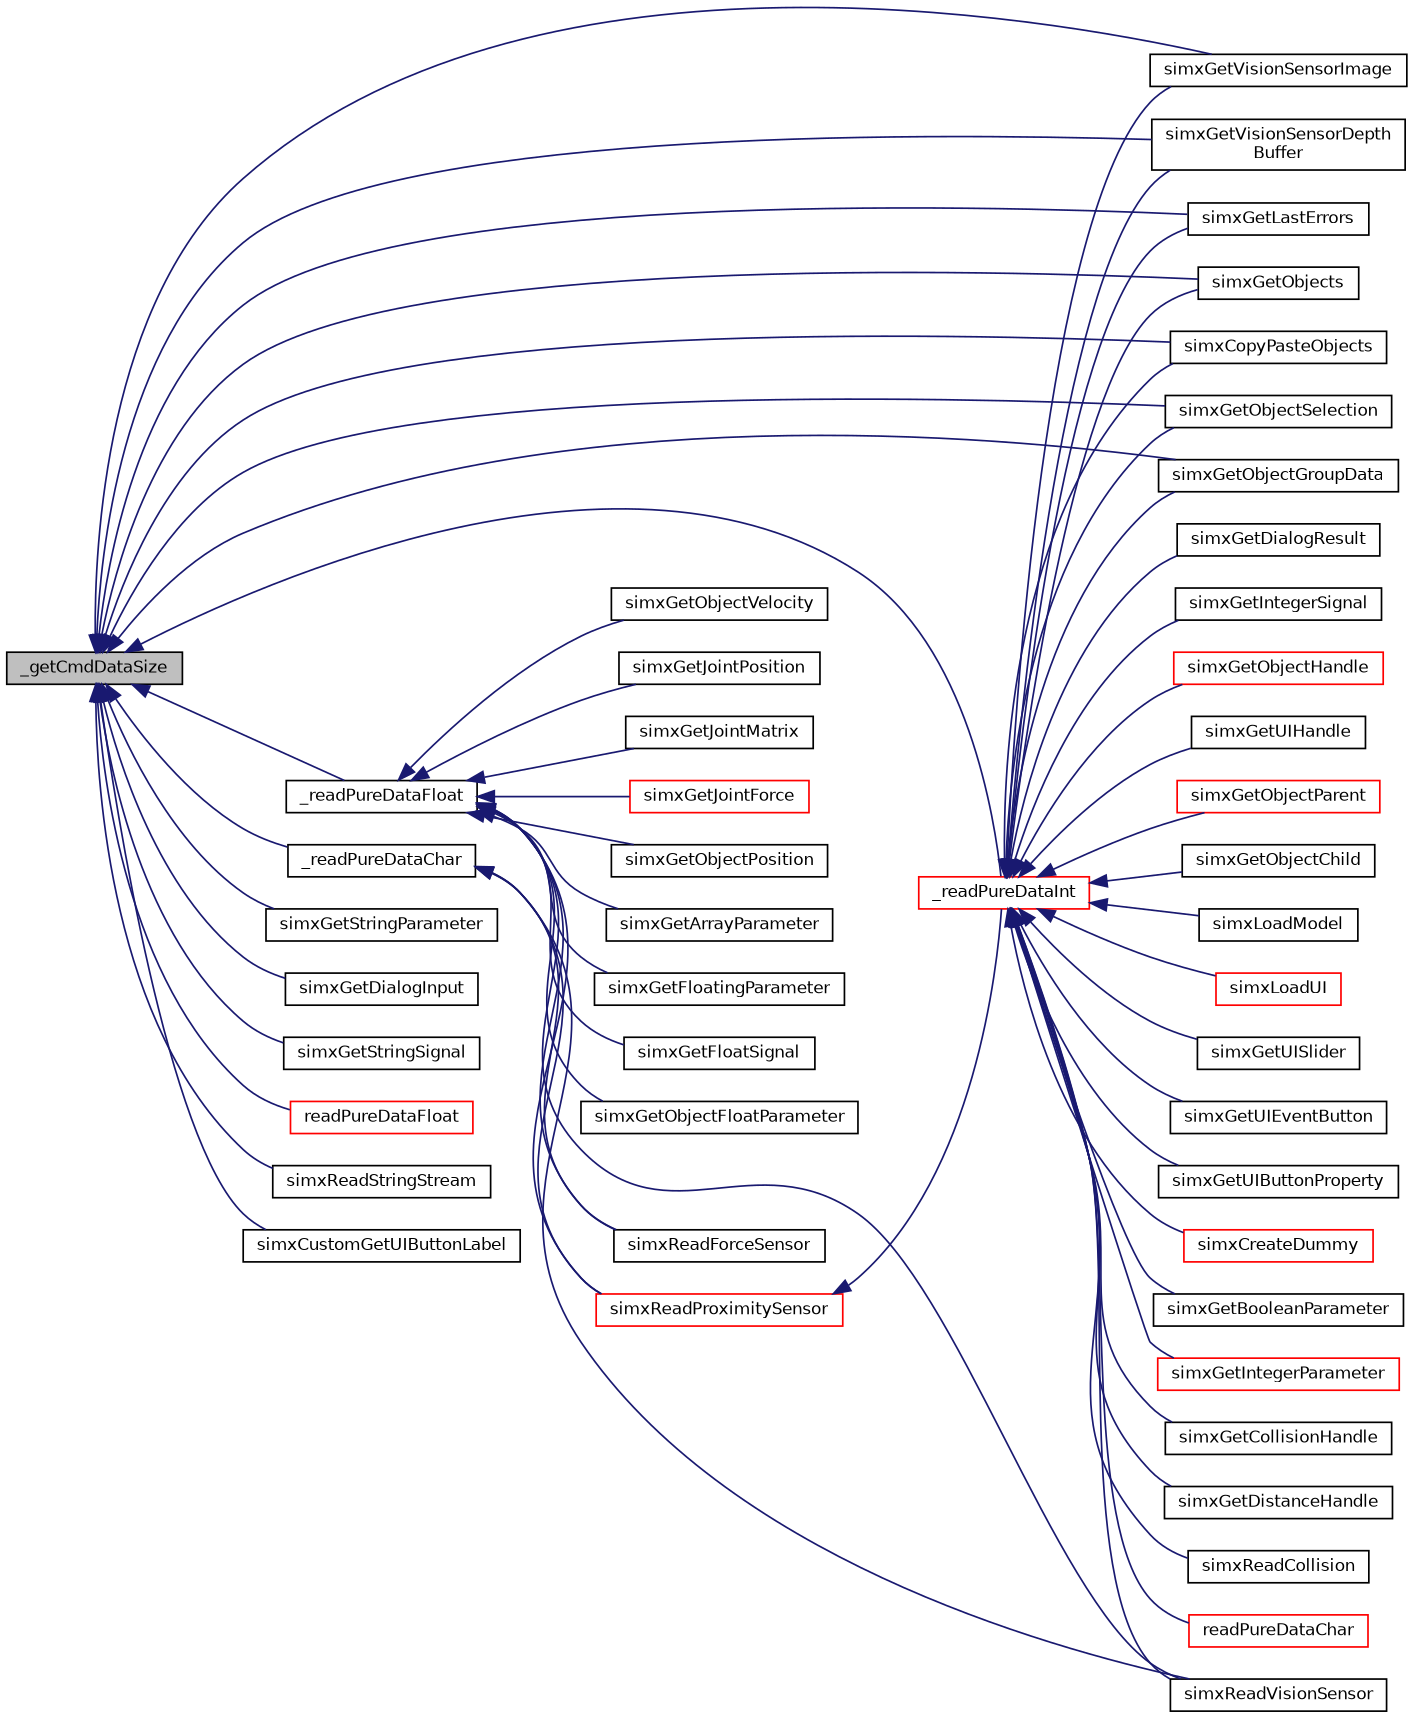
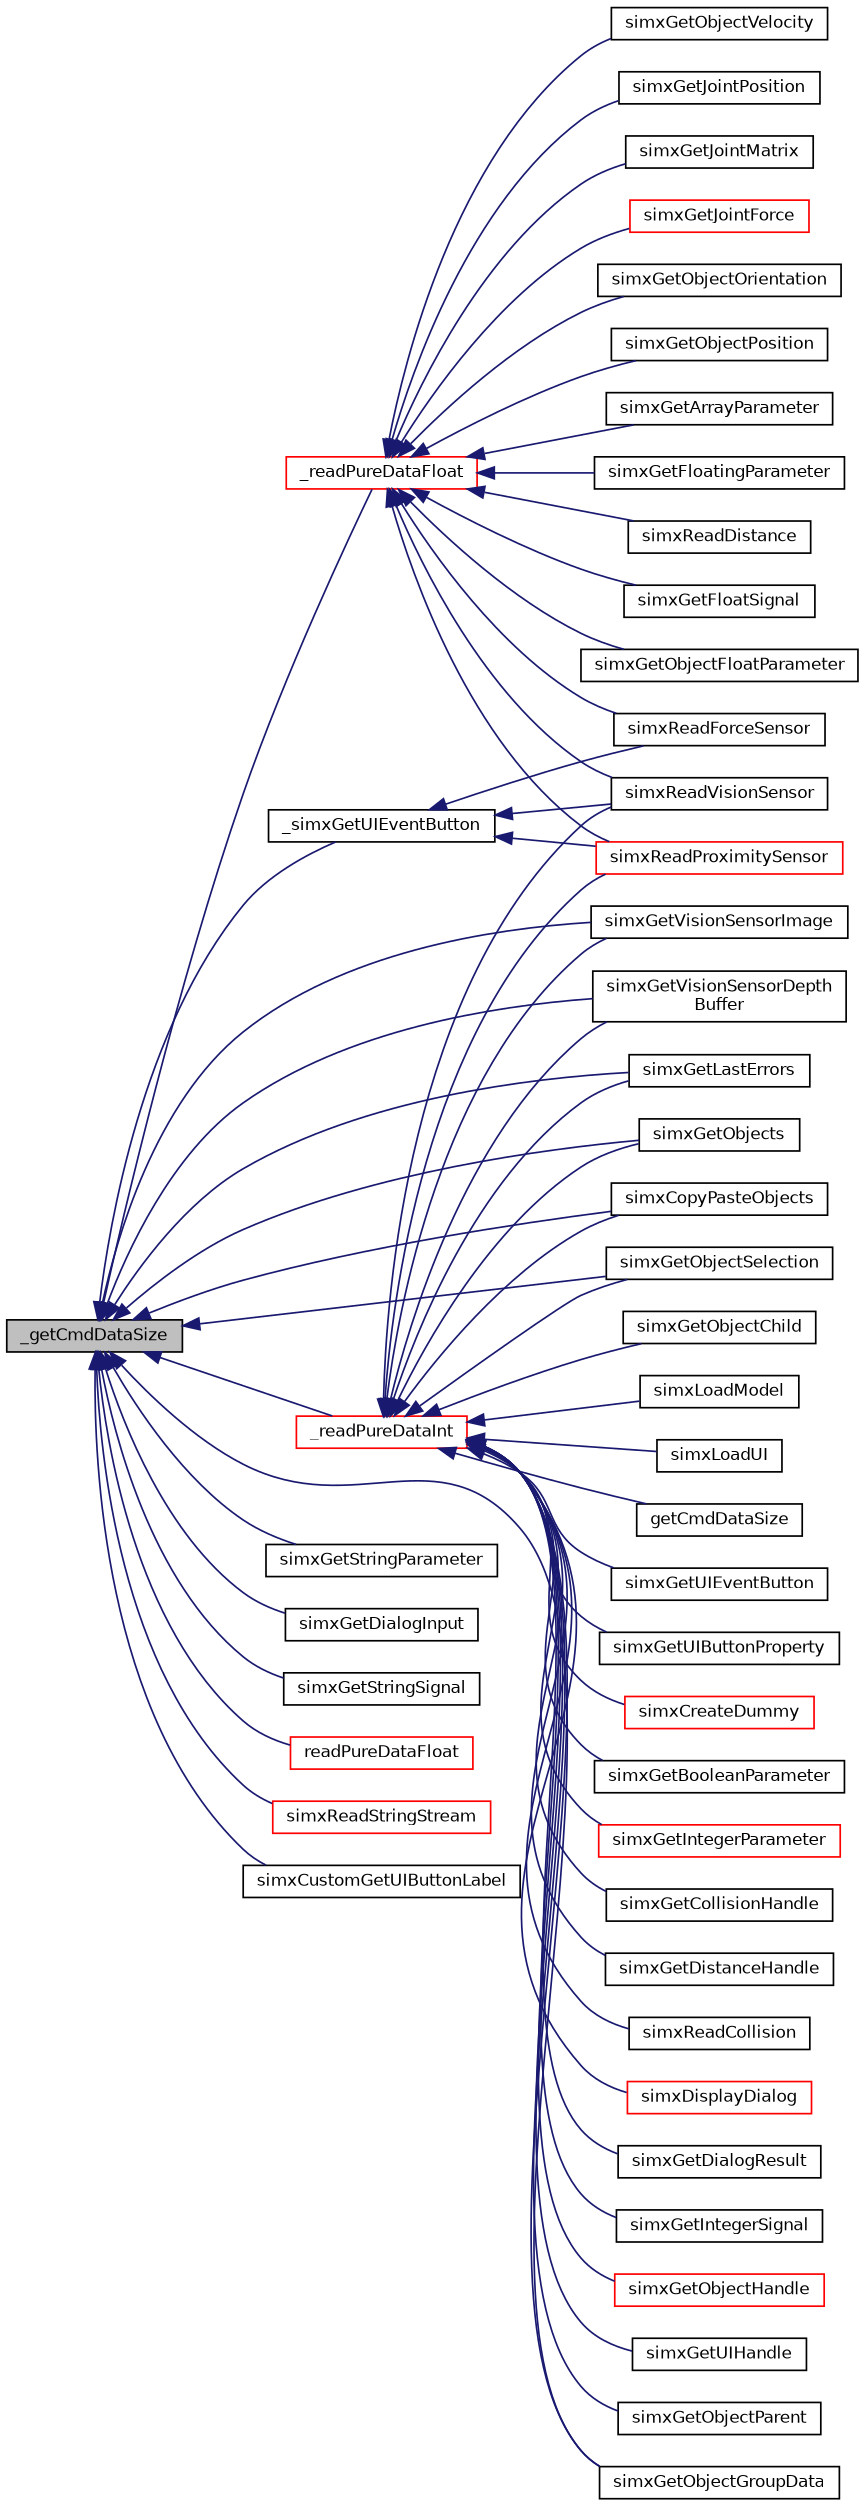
  digraph {
    rankdir=LR
    node [color=black fillcolor=white fontname=Helvetica fontsize=10 shape=record style=filled]
    edge [color=midnightblue dir=back fontname=Helvetica fontsize=10 labelfontname=Helvetica labelfontsize=10 style=solid]
    n1 [fillcolor=grey75 fontcolor=black height=0.2 label=_getCmdDataSize width=0.4]
-   n2 [height=0.2 label=_readPureDataFloat width=0.4]
-   n3 [height=0.2 label=_readPureDataChar width=0.4]
+   n2 [color=red height=0.2 label=_readPureDataFloat width=0.4]
+   n3 [height=0.2 label=_simxGetUIEventButton width=0.4]
    n4 [color=red height=0.2 label=_readPureDataInt width=0.4]
    n5 [height=0.2 label=simxGetVisionSensorImage width=0.4]
    n6 [height=0.2 label="simxGetVisionSensorDepth\lBuffer" width=0.4]
    n7 [height=0.2 label=simxGetLastErrors width=0.4]
    n8 [height=0.2 label=simxGetObjects width=0.4]
    n9 [height=0.2 label=simxCopyPasteObjects width=0.4]
    n10 [height=0.2 label=simxGetObjectSelection width=0.4]
    n11 [height=0.2 label=simxGetObjectGroupData width=0.4]
    n12 [height=0.2 label=simxGetStringParameter width=0.4]
    n13 [height=0.2 label=simxGetDialogInput width=0.4]
    n14 [height=0.2 label=simxGetStringSignal width=0.4]
    n15 [color=red height=0.2 label=readPureDataFloat width=0.4]
-   n16 [height=0.2 label=simxReadStringStream width=0.4]
+   n16 [color=red height=0.2 label=simxReadStringStream width=0.4]
    n17 [height=0.2 label=simxCustomGetUIButtonLabel width=0.4]
    n18 [height=0.2 label=simxGetJointPosition width=0.4]
    n19 [height=0.2 label=simxGetJointMatrix width=0.4]
    n20 [color=red height=0.2 label=simxReadProximitySensor width=0.4]
    n21 [color=red height=0.2 label=simxGetJointForce width=0.4]
    n22 [height=0.2 label=simxReadForceSensor width=0.4]
    n23 [height=0.2 label=simxReadVisionSensor width=0.4]
+   n24 [height=0.2 label=simxGetObjectOrientation width=0.4]
    n25 [height=0.2 label=simxGetObjectPosition width=0.4]
    n26 [height=0.2 label=simxGetArrayParameter width=0.4]
    n27 [height=0.2 label=simxGetFloatingParameter width=0.4]
+   n28 [height=0.2 label=simxReadDistance width=0.4]
    n29 [height=0.2 label=simxGetFloatSignal width=0.4]
    n30 [height=0.2 label=simxGetObjectFloatParameter width=0.4]
    n31 [height=0.2 label=simxGetObjectVelocity width=0.4]
    n32 [color=red height=0.2 label=simxGetObjectHandle width=0.4]
    n33 [height=0.2 label=simxGetUIHandle width=0.4]
-   n34 [color=red height=0.2 label=simxGetObjectParent width=0.4]
+   n34 [height=0.2 label=simxGetObjectParent width=0.4]
    n35 [height=0.2 label=simxGetObjectChild width=0.4]
    n36 [height=0.2 label=simxLoadModel width=0.4]
-   n37 [color=red height=0.2 label=simxLoadUI width=0.4]
-   n38 [height=0.2 label=simxGetUISlider width=0.4]
+   n37 [height=0.2 label=simxLoadUI width=0.4]
+   n38 [height=0.2 label=getCmdDataSize width=0.4]
    n39 [height=0.2 label=simxGetUIEventButton width=0.4]
    n40 [height=0.2 label=simxGetUIButtonProperty width=0.4]
    n41 [color=red height=0.2 label=simxCreateDummy width=0.4]
    n42 [height=0.2 label=simxGetBooleanParameter width=0.4]
    n43 [color=red height=0.2 label=simxGetIntegerParameter width=0.4]
    n44 [height=0.2 label=simxGetCollisionHandle width=0.4]
    n45 [height=0.2 label=simxGetDistanceHandle width=0.4]
    n46 [height=0.2 label=simxReadCollision width=0.4]
-   n47 [color=red height=0.2 label=readPureDataChar width=0.4]
+   n47 [color=red height=0.2 label=simxDisplayDialog width=0.4]
    n48 [height=0.2 label=simxGetDialogResult width=0.4]
    n49 [height=0.2 label=simxGetIntegerSignal width=0.4]
    n1 -> n2
    n1 -> n3
    n1 -> n4
    n1 -> n5
    n1 -> n6
    n1 -> n7
    n1 -> n8
    n1 -> n9
    n1 -> n10
    n1 -> n11
    n1 -> n12
    n1 -> n13
    n1 -> n14
    n1 -> n15
    n1 -> n16
    n1 -> n17
    n2 -> n18
    n2 -> n19
    n2 -> n20
    n2 -> n21
    n2 -> n22
    n2 -> n23
+   n2 -> n24
    n2 -> n25
    n2 -> n26
    n2 -> n27
+   n2 -> n28
    n2 -> n29
    n2 -> n30
    n2 -> n31
    n3 -> n20
    n3 -> n22
    n3 -> n23
    n4 -> n5
    n4 -> n6
    n4 -> n7
    n4 -> n8
    n4 -> n9
    n4 -> n10
    n4 -> n11
-   n20 -> n4
+   n4 -> n20
    n4 -> n23
    n4 -> n32
    n4 -> n33
    n4 -> n34
    n4 -> n35
    n4 -> n36
    n4 -> n37
    n4 -> n38
    n4 -> n39
    n4 -> n40
    n4 -> n41
    n4 -> n42
    n4 -> n43
    n4 -> n44
    n4 -> n45
    n4 -> n46
    n4 -> n47
    n4 -> n48
    n4 -> n49
  }
